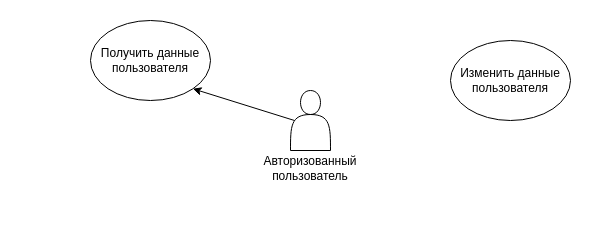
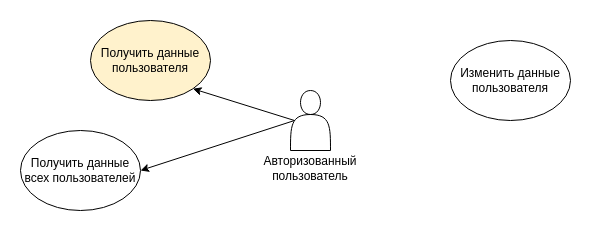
  <mxCell id="0" />
  <mxCell id="1" parent="0" />
  <mxCell id="2" value="Авторизованный&lt;br&gt;пользователь" style="shape=actor;whiteSpace=wrap;html=1;spacingBottom=-95;" vertex="1" parent="1"><mxGeometry x="290" y="90" width="40" height="60" as="geometry" /></mxCell>
- <mxCell id="3" value="Получить данные пользователя" style="ellipse;whiteSpace=wrap;html=1;" vertex="1" parent="1"><mxGeometry x="90" y="20" width="120" height="80" as="geometry" /></mxCell>
+ <mxCell id="3" value="Получить данные пользователя" style="ellipse;whiteSpace=wrap;html=1;fillColor=#fff2cc;" vertex="1" parent="1"><mxGeometry x="90" y="20" width="120" height="80" as="geometry" /></mxCell>
  <mxCell id="4" value="" style="endArrow=classic;html=1;rounded=0;exitX=0.1;exitY=0.5;exitDx=0;exitDy=0;exitPerimeter=0;entryX=1;entryY=1;entryDx=0;entryDy=0;" edge="1" parent="1" source="2" target="3"><mxGeometry width="50" height="50" relative="1" as="geometry"><mxPoint x="280" y="10" as="sourcePoint" /><mxPoint x="330" y="-40" as="targetPoint" /></mxGeometry></mxCell>
+ <mxCell id="5" value="Получить данные всех пользователей" style="ellipse;whiteSpace=wrap;html=1;" vertex="1" parent="1"><mxGeometry x="20" y="130" width="120" height="80" as="geometry" /></mxCell>
+ <mxCell id="6" value="" style="endArrow=classic;html=1;rounded=0;exitX=0.1;exitY=0.5;exitDx=0;exitDy=0;exitPerimeter=0;entryX=1;entryY=0.5;entryDx=0;entryDy=0;" edge="1" parent="1" source="2" target="5"><mxGeometry width="50" height="50" relative="1" as="geometry"><mxPoint x="300" y="270" as="sourcePoint" /><mxPoint x="350" y="220" as="targetPoint" /></mxGeometry></mxCell>
  <mxCell id="7" value="Изменить данные&lt;br&gt;пользователя" style="ellipse;whiteSpace=wrap;html=1;" vertex="1" parent="1"><mxGeometry x="450" y="40" width="120" height="80" as="geometry" /></mxCell>
